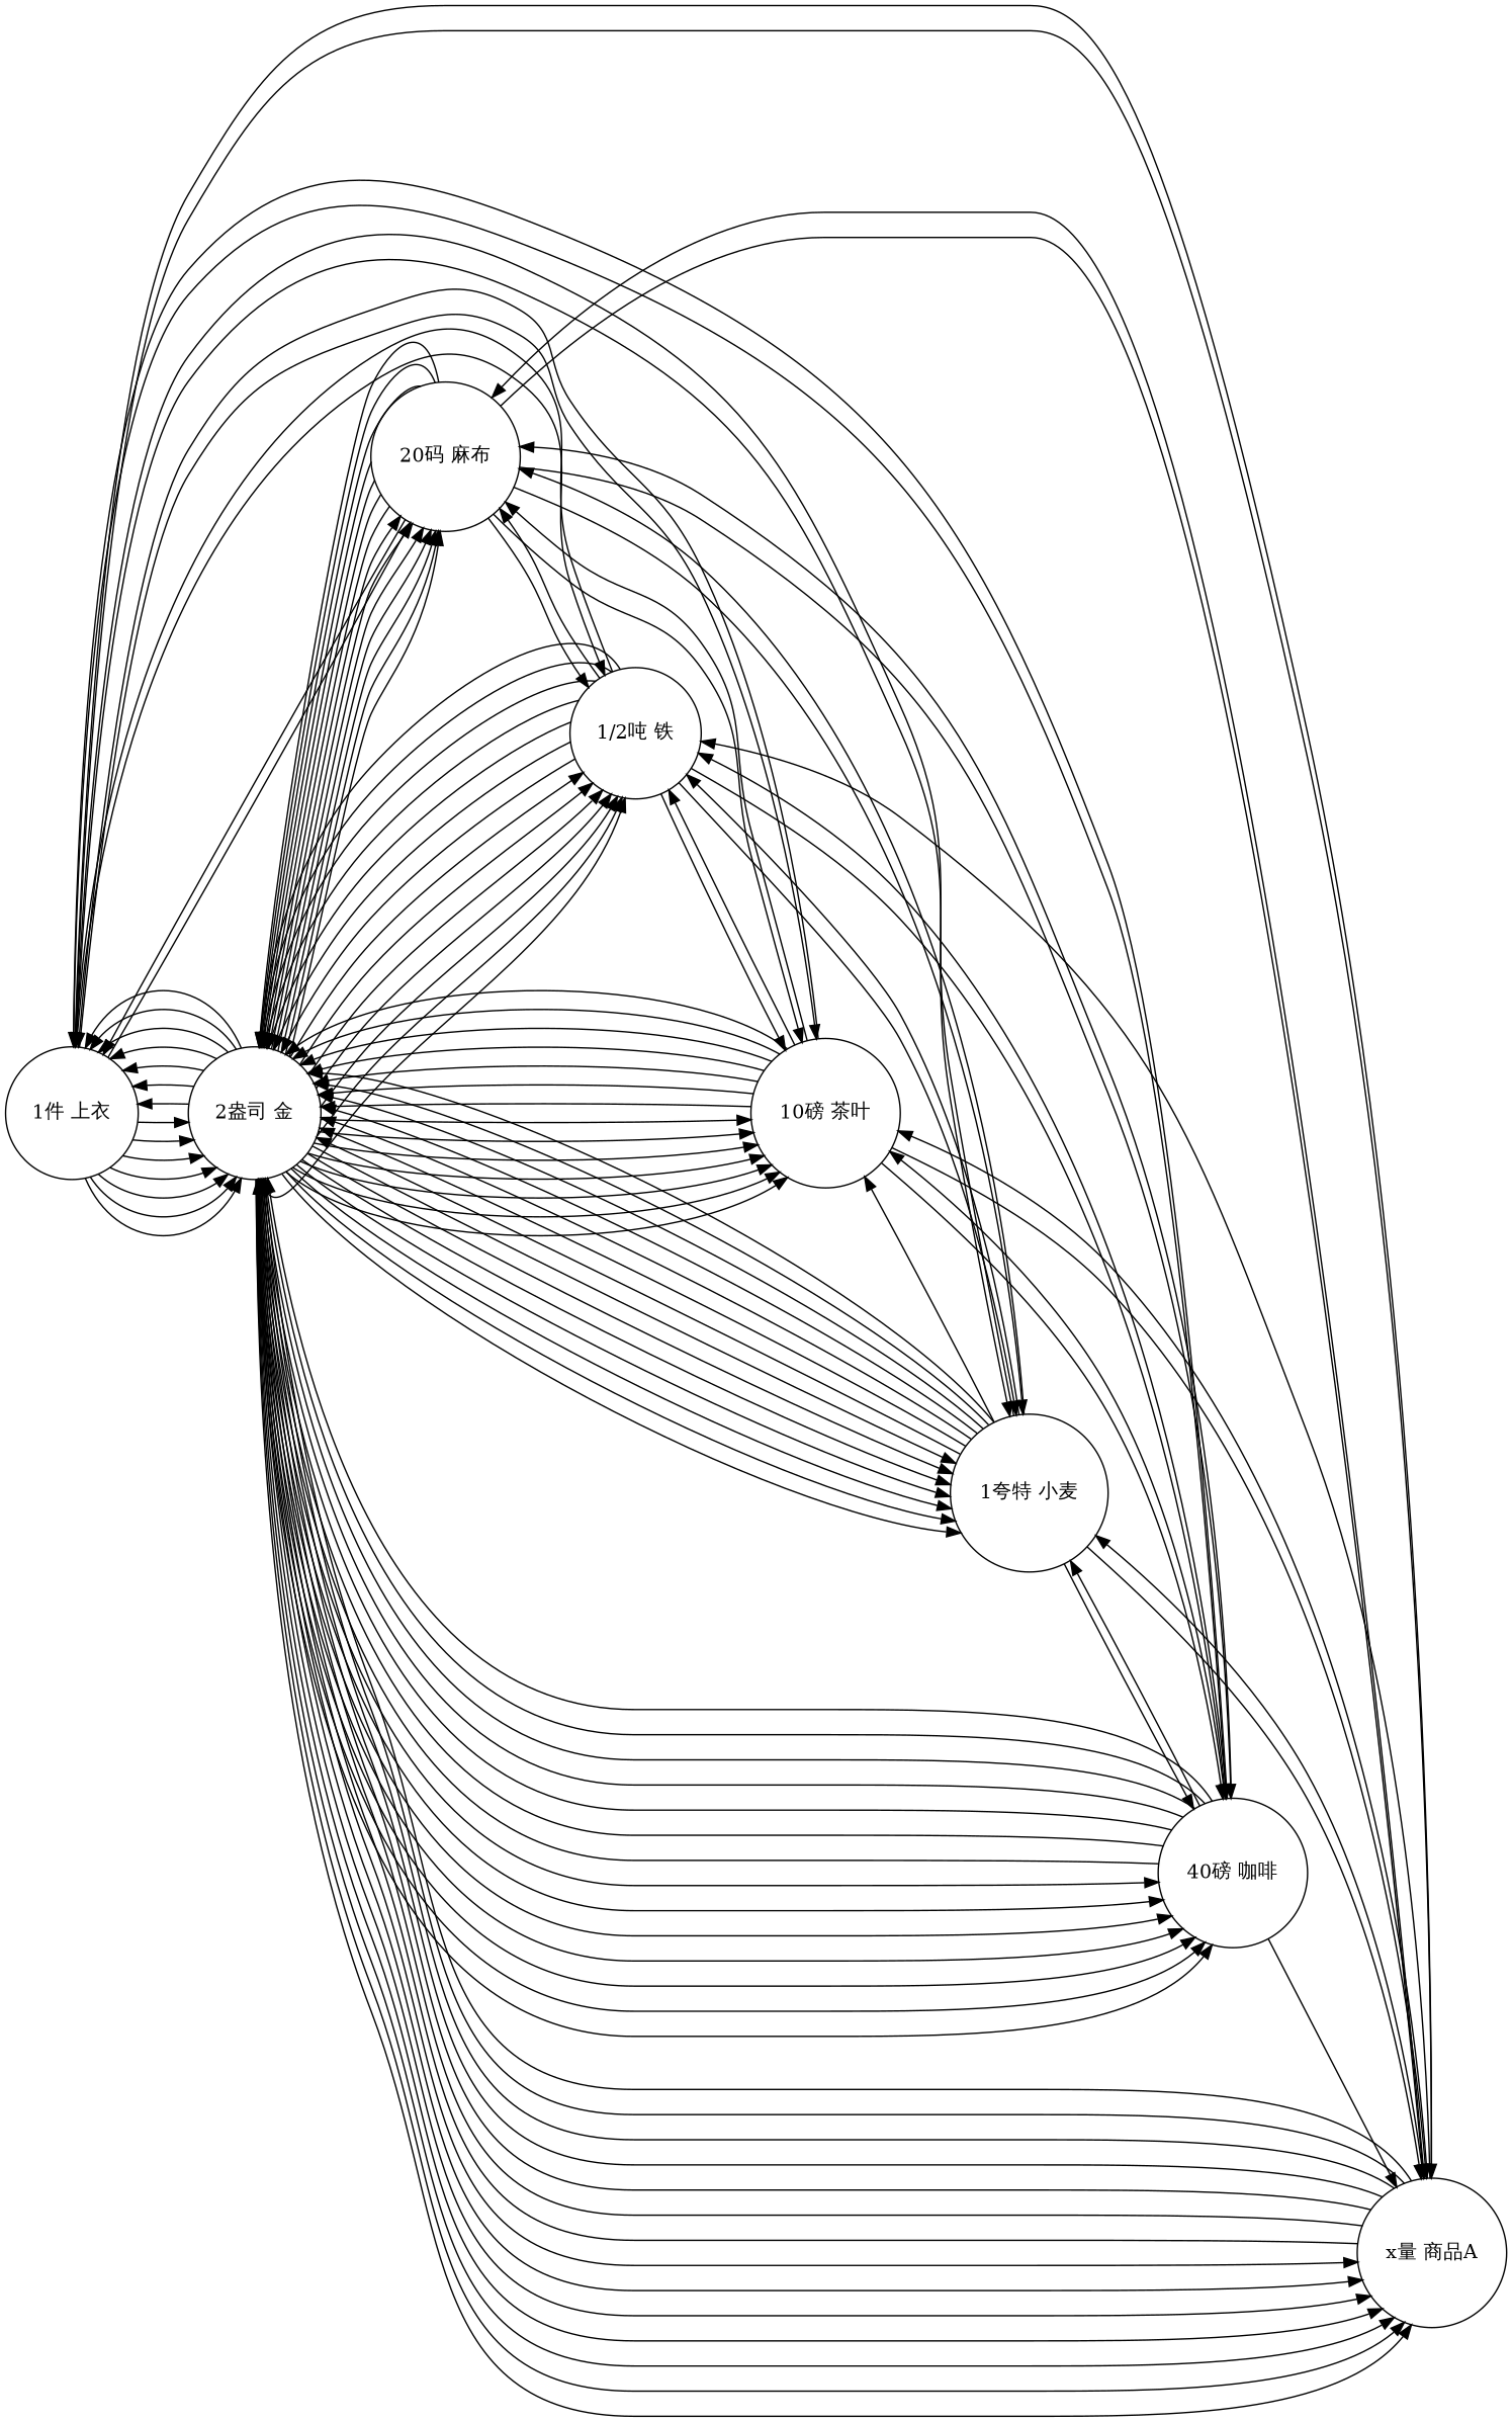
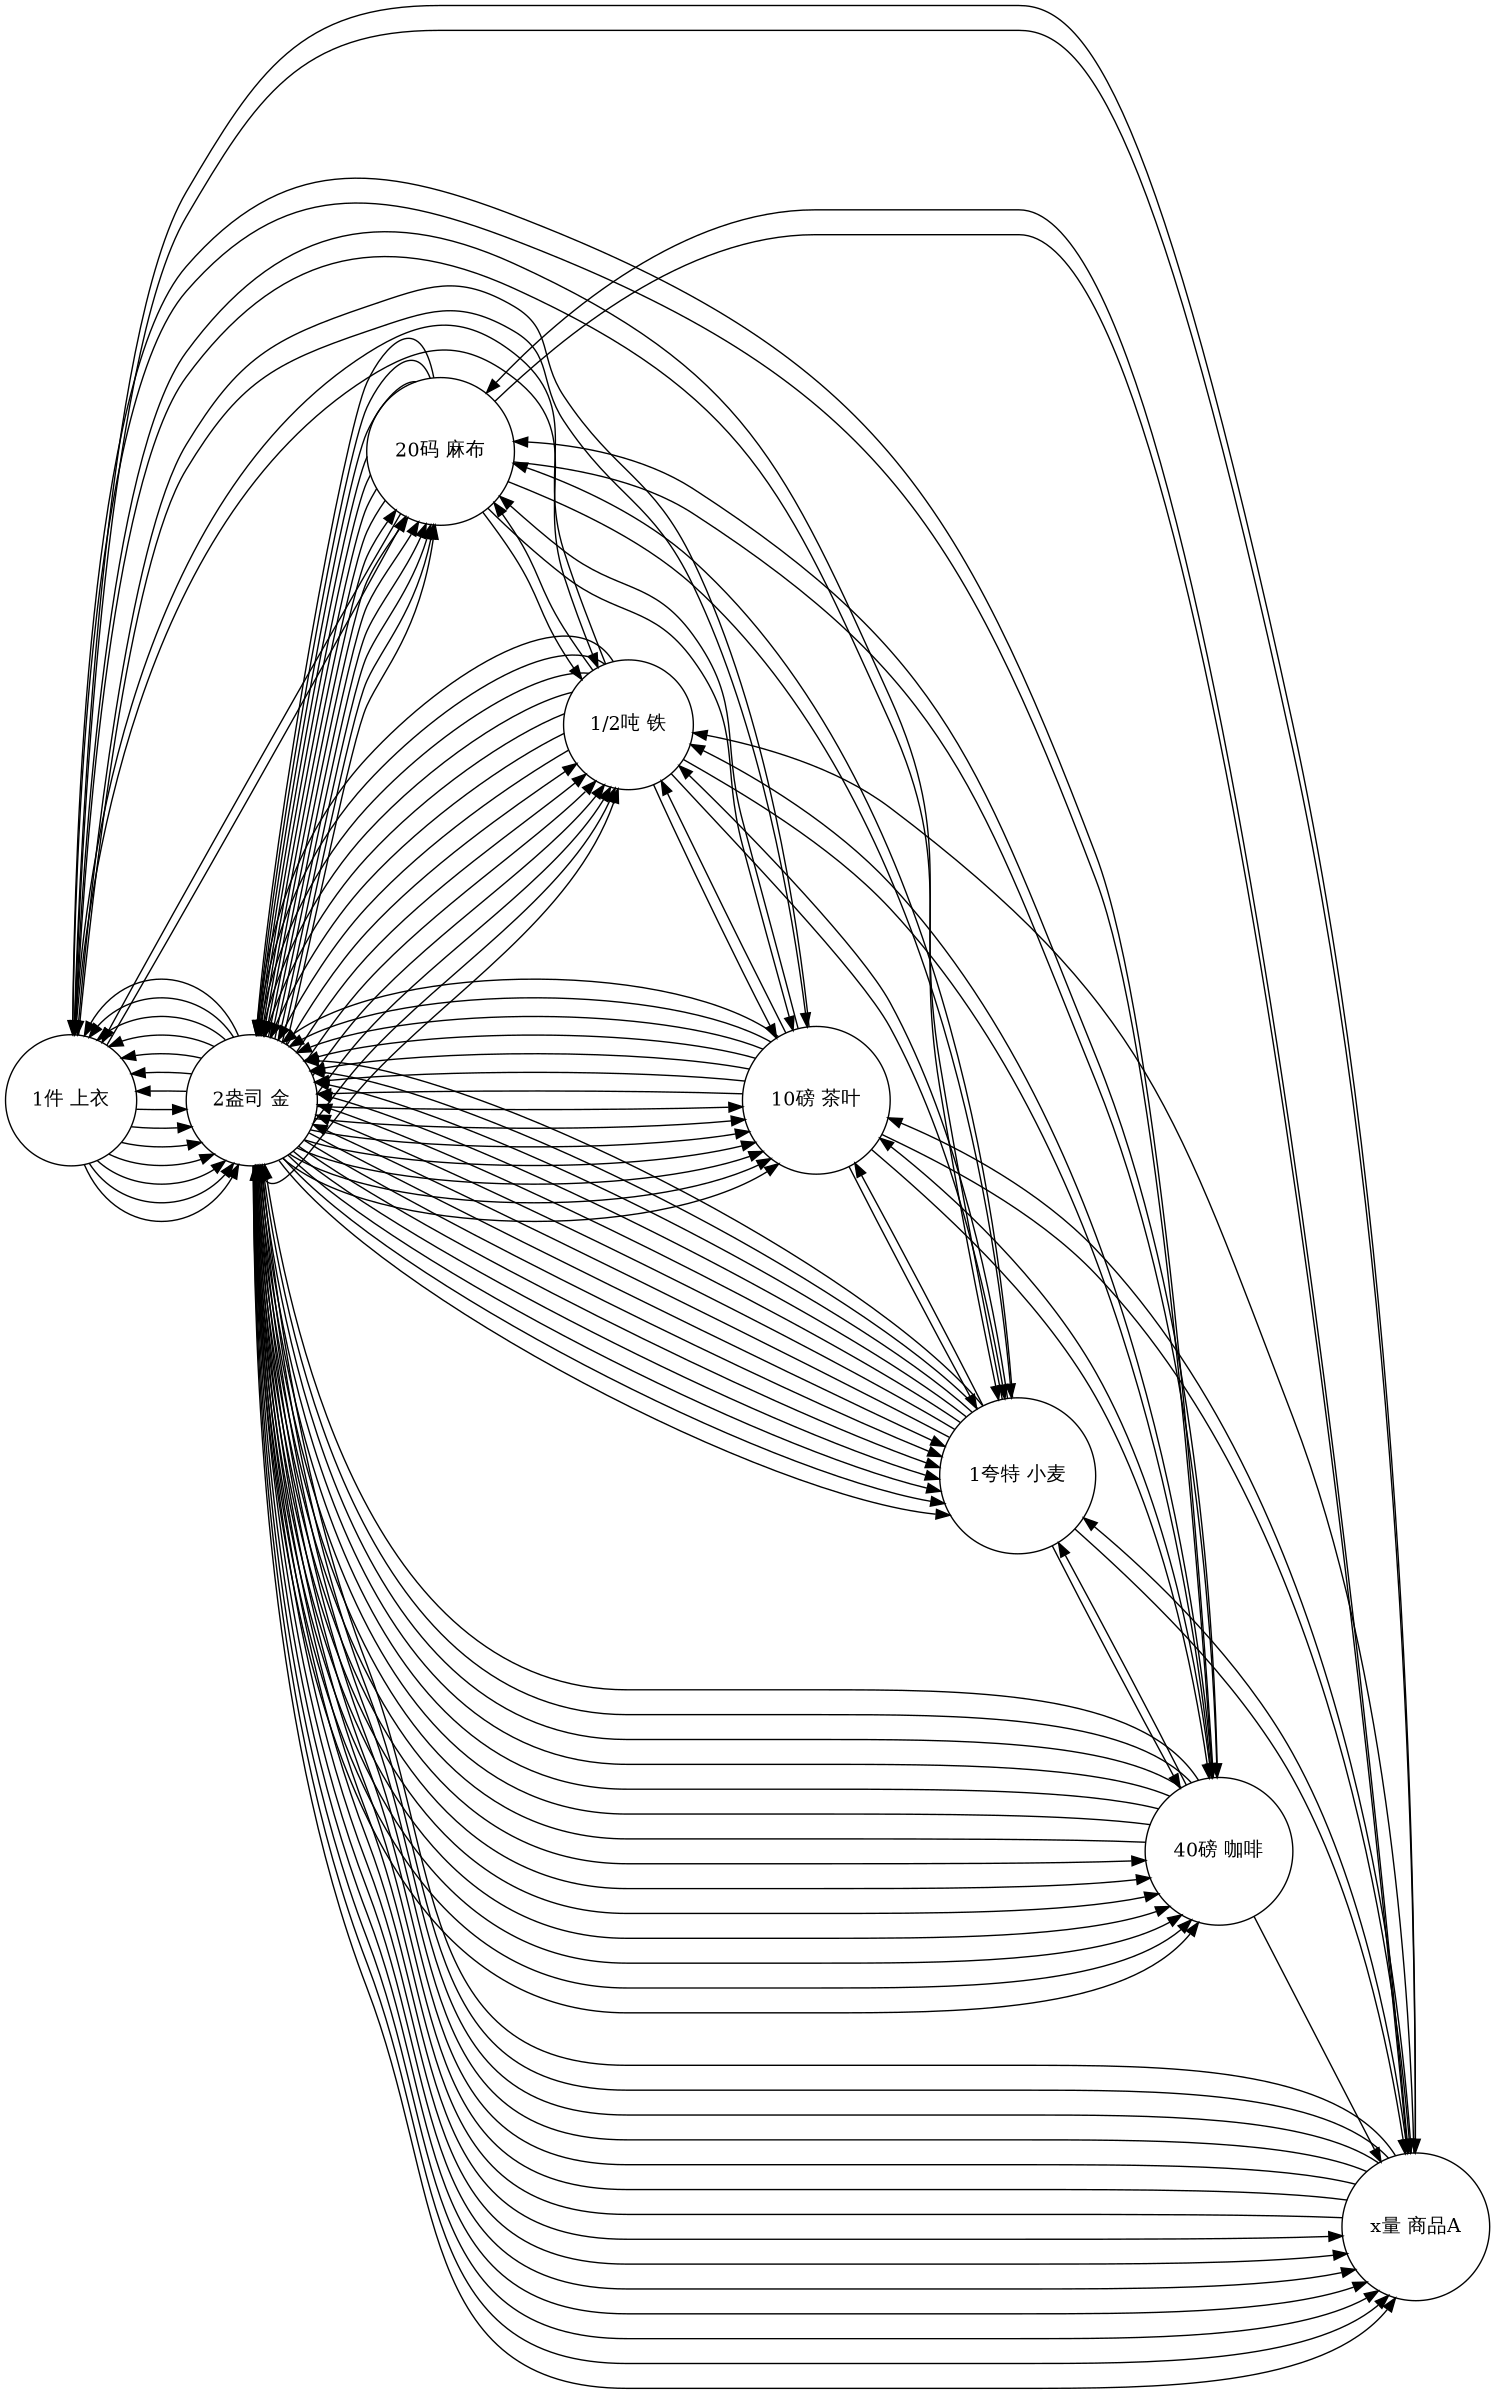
  digraph {
    rankdir=LR
    node [shape=circle]
    "1件 上衣"
    "2盎司 金"
    "40磅 咖啡"
    "x量 商品A"
    "1夸特 小麦"
    "10磅 茶叶"
    "1/2吨 铁"
    "20码 麻布"
    "1件 上衣" -> "2盎司 金"
    "1件 上衣" -> "2盎司 金"
    "1件 上衣" -> "2盎司 金"
    "1件 上衣" -> "2盎司 金"
    "1件 上衣" -> "2盎司 金"
    "1件 上衣" -> "2盎司 金"
    "1件 上衣" -> "2盎司 金"
    "1件 上衣" -> "40磅 咖啡"
    "1件 上衣" -> "x量 商品A"
    "1件 上衣" -> "1夸特 小麦"
    "1件 上衣" -> "10磅 茶叶"
    "1件 上衣" -> "1/2吨 铁"
    "1件 上衣" -> "20码 麻布"
    "2盎司 金" -> "1件 上衣"
    "2盎司 金" -> "1件 上衣"
    "2盎司 金" -> "1件 上衣"
    "2盎司 金" -> "1件 上衣"
    "2盎司 金" -> "1件 上衣"
    "2盎司 金" -> "1件 上衣"
    "2盎司 金" -> "1件 上衣"
    "2盎司 金" -> "40磅 咖啡"
    "2盎司 金" -> "40磅 咖啡"
    "2盎司 金" -> "40磅 咖啡"
    "2盎司 金" -> "40磅 咖啡"
    "2盎司 金" -> "40磅 咖啡"
    "2盎司 金" -> "40磅 咖啡"
    "2盎司 金" -> "40磅 咖啡"
    "2盎司 金" -> "x量 商品A"
    "2盎司 金" -> "x量 商品A"
    "2盎司 金" -> "x量 商品A"
    "2盎司 金" -> "x量 商品A"
    "2盎司 金" -> "x量 商品A"
    "2盎司 金" -> "x量 商品A"
    "2盎司 金" -> "x量 商品A"
    "2盎司 金" -> "1夸特 小麦"
    "2盎司 金" -> "1夸特 小麦"
    "2盎司 金" -> "1夸特 小麦"
    "2盎司 金" -> "1夸特 小麦"
    "2盎司 金" -> "1夸特 小麦"
    "2盎司 金" -> "1夸特 小麦"
    "2盎司 金" -> "1夸特 小麦"
    "2盎司 金" -> "10磅 茶叶"
    "2盎司 金" -> "10磅 茶叶"
    "2盎司 金" -> "10磅 茶叶"
    "2盎司 金" -> "10磅 茶叶"
    "2盎司 金" -> "10磅 茶叶"
    "2盎司 金" -> "10磅 茶叶"
    "2盎司 金" -> "10磅 茶叶"
    "2盎司 金" -> "1/2吨 铁"
    "2盎司 金" -> "1/2吨 铁"
    "2盎司 金" -> "1/2吨 铁"
    "2盎司 金" -> "1/2吨 铁"
    "2盎司 金" -> "1/2吨 铁"
    "2盎司 金" -> "1/2吨 铁"
    "2盎司 金" -> "1/2吨 铁"
    "2盎司 金" -> "20码 麻布"
    "2盎司 金" -> "20码 麻布"
    "2盎司 金" -> "20码 麻布"
    "2盎司 金" -> "20码 麻布"
    "2盎司 金" -> "20码 麻布"
    "2盎司 金" -> "20码 麻布"
    "2盎司 金" -> "20码 麻布"
    "40磅 咖啡" -> "1件 上衣"
    "40磅 咖啡" -> "2盎司 金"
    "40磅 咖啡" -> "2盎司 金"
    "40磅 咖啡" -> "2盎司 金"
    "40磅 咖啡" -> "2盎司 金"
    "40磅 咖啡" -> "2盎司 金"
    "40磅 咖啡" -> "2盎司 金"
    "40磅 咖啡" -> "2盎司 金"
    "40磅 咖啡" -> "x量 商品A"
    "40磅 咖啡" -> "1夸特 小麦"
    "40磅 咖啡" -> "10磅 茶叶"
    "40磅 咖啡" -> "1/2吨 铁"
    "40磅 咖啡" -> "20码 麻布"
    "x量 商品A" -> "1件 上衣"
    "x量 商品A" -> "2盎司 金"
    "x量 商品A" -> "2盎司 金"
    "x量 商品A" -> "2盎司 金"
    "x量 商品A" -> "2盎司 金"
    "x量 商品A" -> "2盎司 金"
    "x量 商品A" -> "2盎司 金"
    "x量 商品A" -> "2盎司 金"
    "x量 商品A" -> "1夸特 小麦"
    "x量 商品A" -> "10磅 茶叶"
    "x量 商品A" -> "1/2吨 铁"
    "x量 商品A" -> "20码 麻布"
    "1夸特 小麦" -> "1件 上衣"
    "1夸特 小麦" -> "2盎司 金"
    "1夸特 小麦" -> "2盎司 金"
    "1夸特 小麦" -> "2盎司 金"
    "1夸特 小麦" -> "2盎司 金"
    "1夸特 小麦" -> "2盎司 金"
    "1夸特 小麦" -> "2盎司 金"
    "1夸特 小麦" -> "2盎司 金"
    "1夸特 小麦" -> "40磅 咖啡"
    "1夸特 小麦" -> "x量 商品A"
    "1夸特 小麦" -> "10磅 茶叶"
    "1夸特 小麦" -> "1/2吨 铁"
    "1夸特 小麦" -> "20码 麻布"
    "10磅 茶叶" -> "1件 上衣"
    "10磅 茶叶" -> "2盎司 金"
    "10磅 茶叶" -> "2盎司 金"
    "10磅 茶叶" -> "2盎司 金"
    "10磅 茶叶" -> "2盎司 金"
    "10磅 茶叶" -> "2盎司 金"
    "10磅 茶叶" -> "2盎司 金"
    "10磅 茶叶" -> "2盎司 金"
    "10磅 茶叶" -> "40磅 咖啡"
    "10磅 茶叶" -> "x量 商品A"
+   "10磅 茶叶" -> "1夸特 小麦"
    "10磅 茶叶" -> "1/2吨 铁"
    "10磅 茶叶" -> "20码 麻布"
    "1/2吨 铁" -> "1件 上衣"
    "1/2吨 铁" -> "2盎司 金"
    "1/2吨 铁" -> "2盎司 金"
    "1/2吨 铁" -> "2盎司 金"
    "1/2吨 铁" -> "2盎司 金"
    "1/2吨 铁" -> "2盎司 金"
    "1/2吨 铁" -> "2盎司 金"
    "1/2吨 铁" -> "2盎司 金"
    "1/2吨 铁" -> "40磅 咖啡"
    "1/2吨 铁" -> "1夸特 小麦"
    "1/2吨 铁" -> "10磅 茶叶"
    "1/2吨 铁" -> "20码 麻布"
    "20码 麻布" -> "1件 上衣"
    "20码 麻布" -> "2盎司 金"
    "20码 麻布" -> "2盎司 金"
    "20码 麻布" -> "2盎司 金"
    "20码 麻布" -> "2盎司 金"
    "20码 麻布" -> "2盎司 金"
    "20码 麻布" -> "2盎司 金"
    "20码 麻布" -> "2盎司 金"
    "20码 麻布" -> "40磅 咖啡"
    "20码 麻布" -> "x量 商品A"
    "20码 麻布" -> "1夸特 小麦"
    "20码 麻布" -> "10磅 茶叶"
    "20码 麻布" -> "1/2吨 铁"
  }
